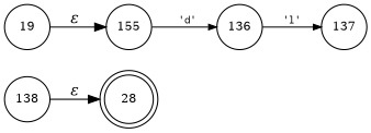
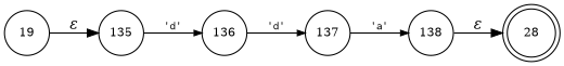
  digraph {
    rankdir=LR
    node [fixedsize=true fontsize=11 shape=circle peripheries=1]
    edge [fontname=Courier arrowhead=normal arrowsize=.7 fontsize=11]
    n1 [label=28 shape=doublecircle width=.6 peripheries=""]
    n2 [label=19 width=.55]
-   n3 [label=155 width=.55]
+   n3 [label=135 width=.55]
    n4 [label=136 width=.55]
    n5 [label=137 width=.55]
    n6 [label=138 width=.55]
    n2 -> n3 [fontname="Times-Italic" label="&epsilon;" arrowhead="" arrowsize="" fontsize=""]
    n3 -> n4 [label="'d'"]
-   n4 -> n5 [label="'l'"]
+   n4 -> n5 [label="'d'"]
+   n5 -> n6 [label="'a'"]
    n6 -> n1 [fontname="Times-Italic" label="&epsilon;" arrowhead="" arrowsize="" fontsize=""]
  }
